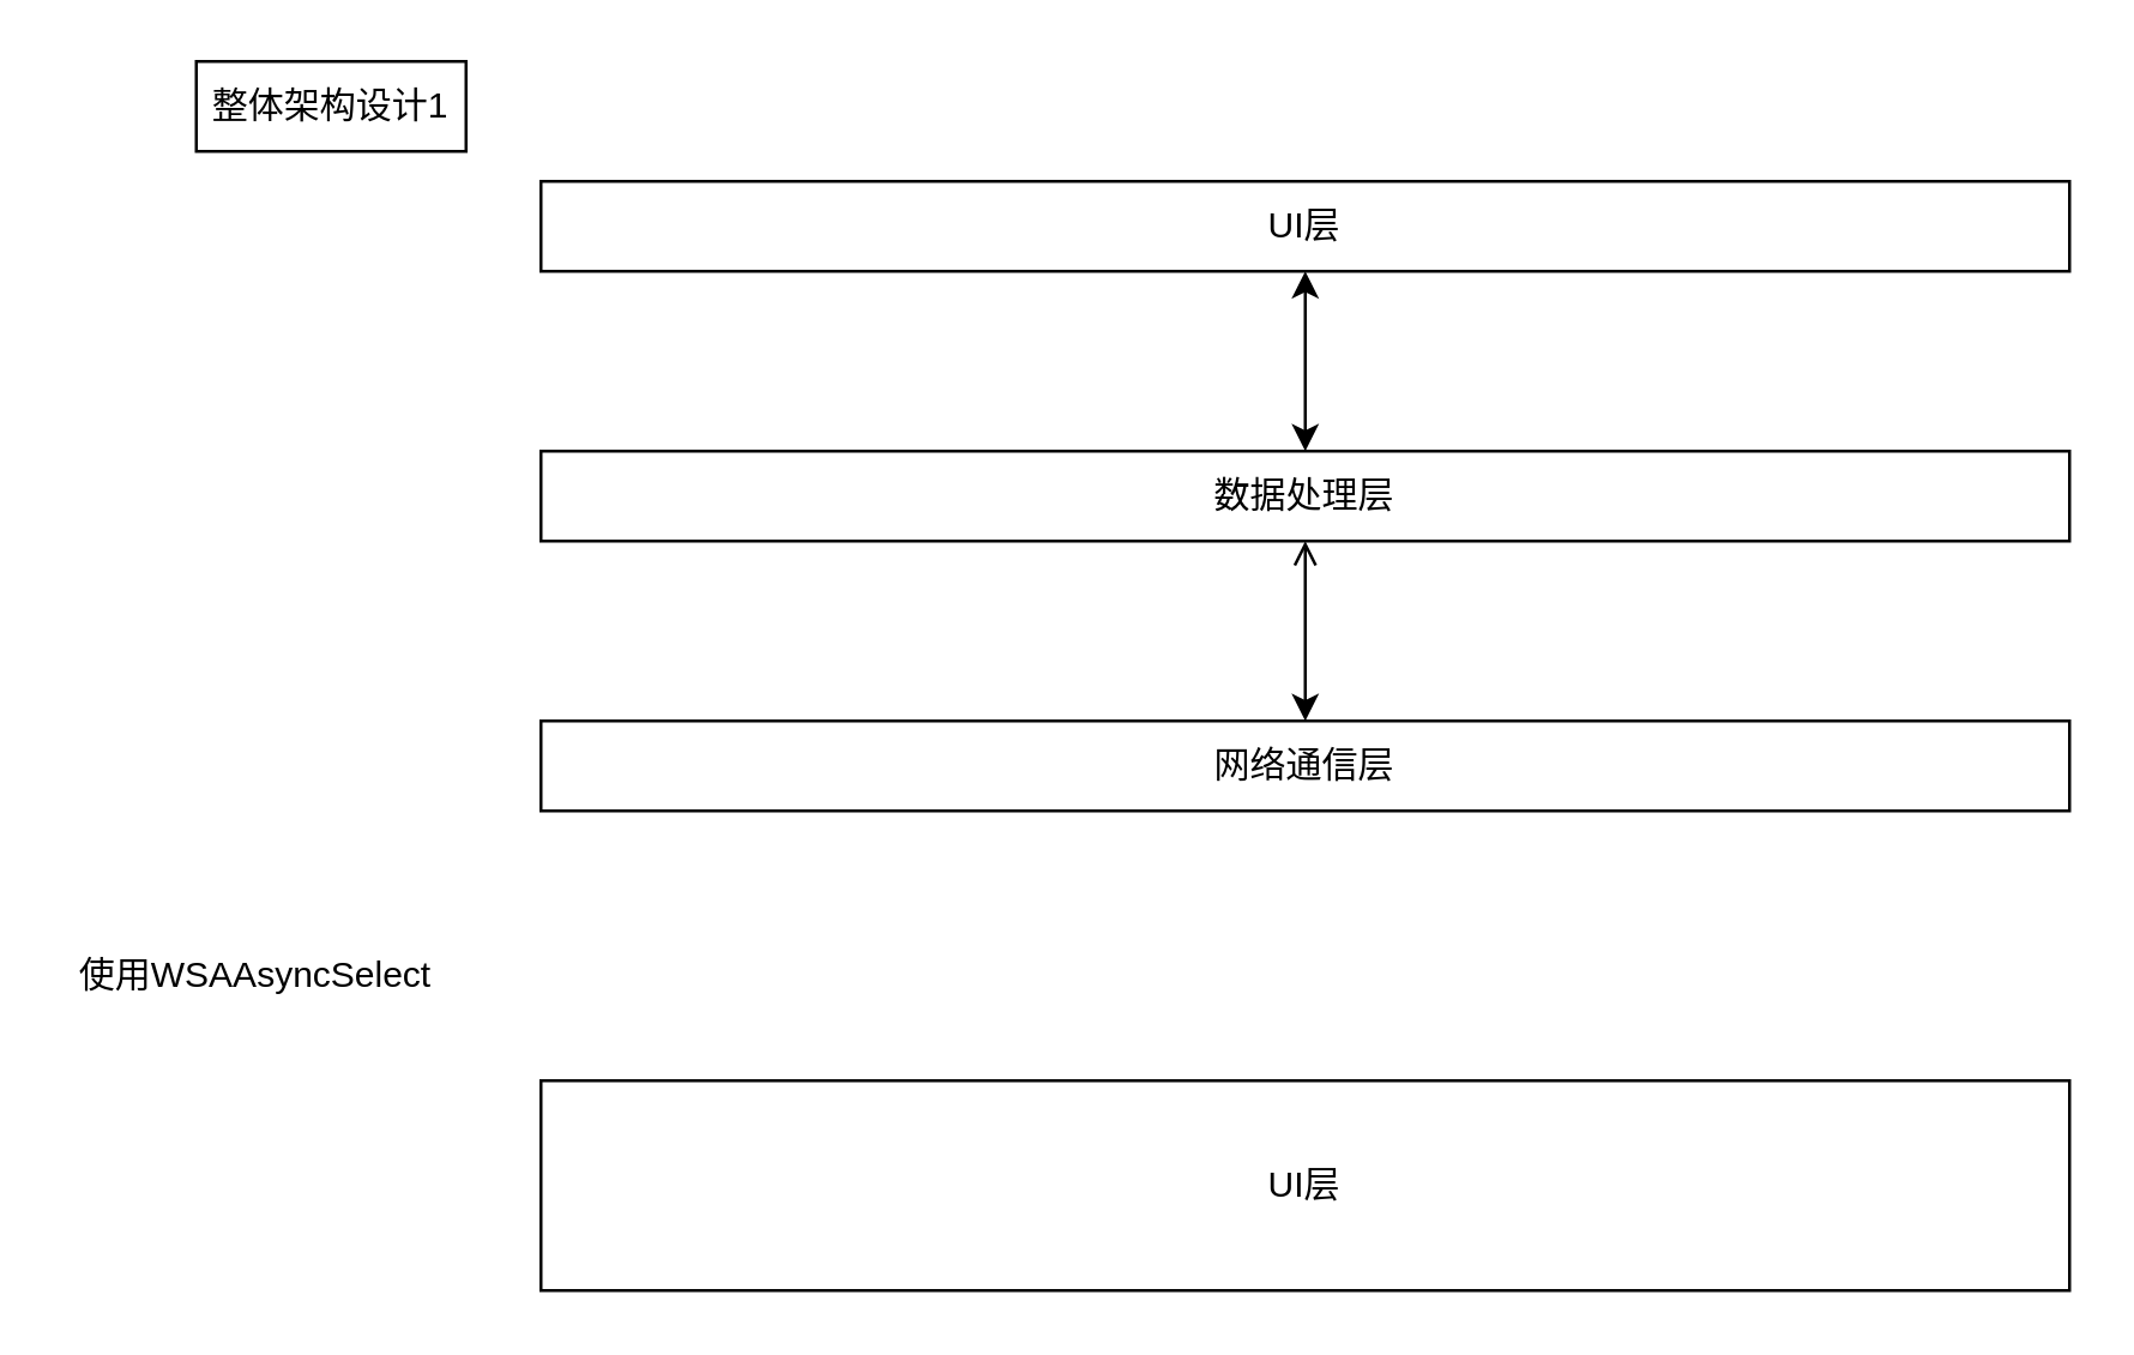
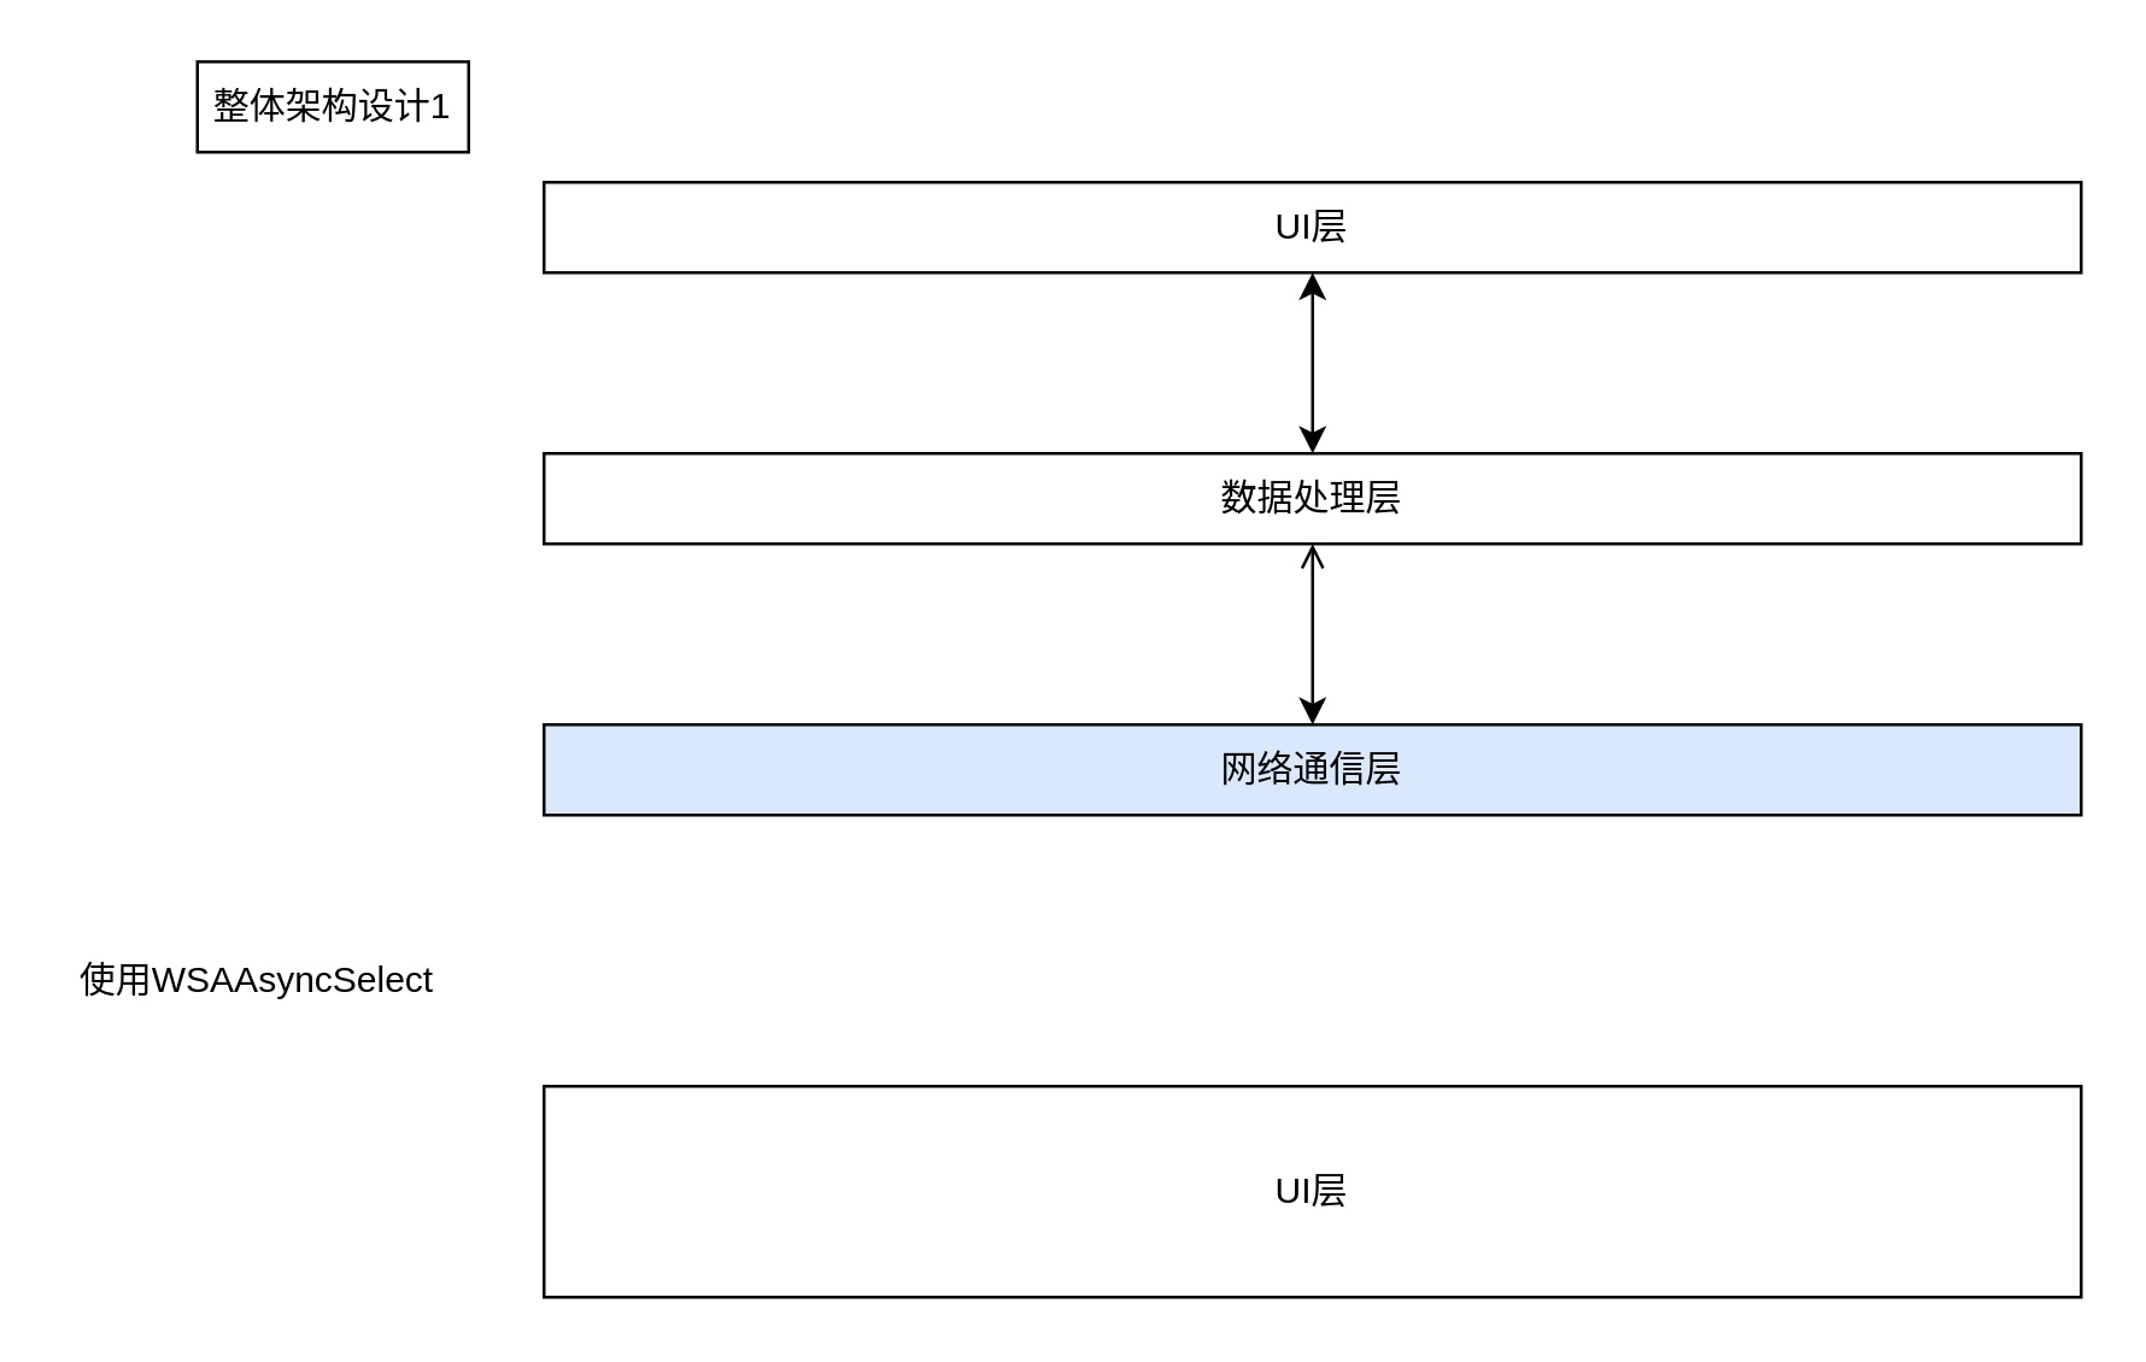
  <mxCell id="0" />
  <mxCell id="1" parent="0" />
  <mxCell id="2" value="UI层" style="rounded=0;whiteSpace=wrap;html=1;" vertex="1" parent="1"><mxGeometry x="180" y="60" width="510" height="30" as="geometry" /></mxCell>
- <mxCell id="3" value="网络通信层" style="rounded=0;whiteSpace=wrap;html=1;" vertex="1" parent="1"><mxGeometry x="180" y="240" width="510" height="30" as="geometry" /></mxCell>
+ <mxCell id="3" value="网络通信层" style="rounded=0;whiteSpace=wrap;html=1;fillColor=#dae8fc;" vertex="1" parent="1"><mxGeometry x="180" y="240" width="510" height="30" as="geometry" /></mxCell>
  <mxCell id="4" value="数据处理层" style="rounded=0;whiteSpace=wrap;html=1;" vertex="1" parent="1"><mxGeometry x="180" y="150" width="510" height="30" as="geometry" /></mxCell>
  <mxCell id="5" value="" style="endArrow=classic;startArrow=classic;html=1;rounded=0;entryX=0.5;entryY=1;entryDx=0;entryDy=0;exitX=0.5;exitY=0;exitDx=0;exitDy=0;" edge="1" parent="1" source="4" target="2"><mxGeometry width="50" height="50" relative="1" as="geometry"><mxPoint x="370" y="140" as="sourcePoint" /><mxPoint x="400" y="110" as="targetPoint" /></mxGeometry></mxCell>
  <mxCell id="6" value="" style="endArrow=open;startArrow=classic;html=1;rounded=0;entryX=0.5;entryY=1;entryDx=0;entryDy=0;exitX=0.5;exitY=0;exitDx=0;exitDy=0;" edge="1" parent="1" source="3" target="4"><mxGeometry width="50" height="50" relative="1" as="geometry"><mxPoint x="400" y="240" as="sourcePoint" /><mxPoint x="450" y="190" as="targetPoint" /></mxGeometry></mxCell>
  <mxCell id="7" value="整体架构设计1" style="rounded=0;whiteSpace=wrap;html=1;" vertex="1" parent="1"><mxGeometry x="65" y="20" width="90" height="30" as="geometry" /></mxCell>
  <mxCell id="8" value="使用WSAAsyncSelect" style="text;html=1;align=center;verticalAlign=middle;whiteSpace=wrap;rounded=0;" vertex="1" parent="1"><mxGeometry x="20" y="310" width="130" height="30" as="geometry" /></mxCell>
  <mxCell id="9" value="UI层" style="rounded=0;whiteSpace=wrap;html=1;" vertex="1" parent="1"><mxGeometry x="180" y="360" width="510" height="70" as="geometry" /></mxCell>
